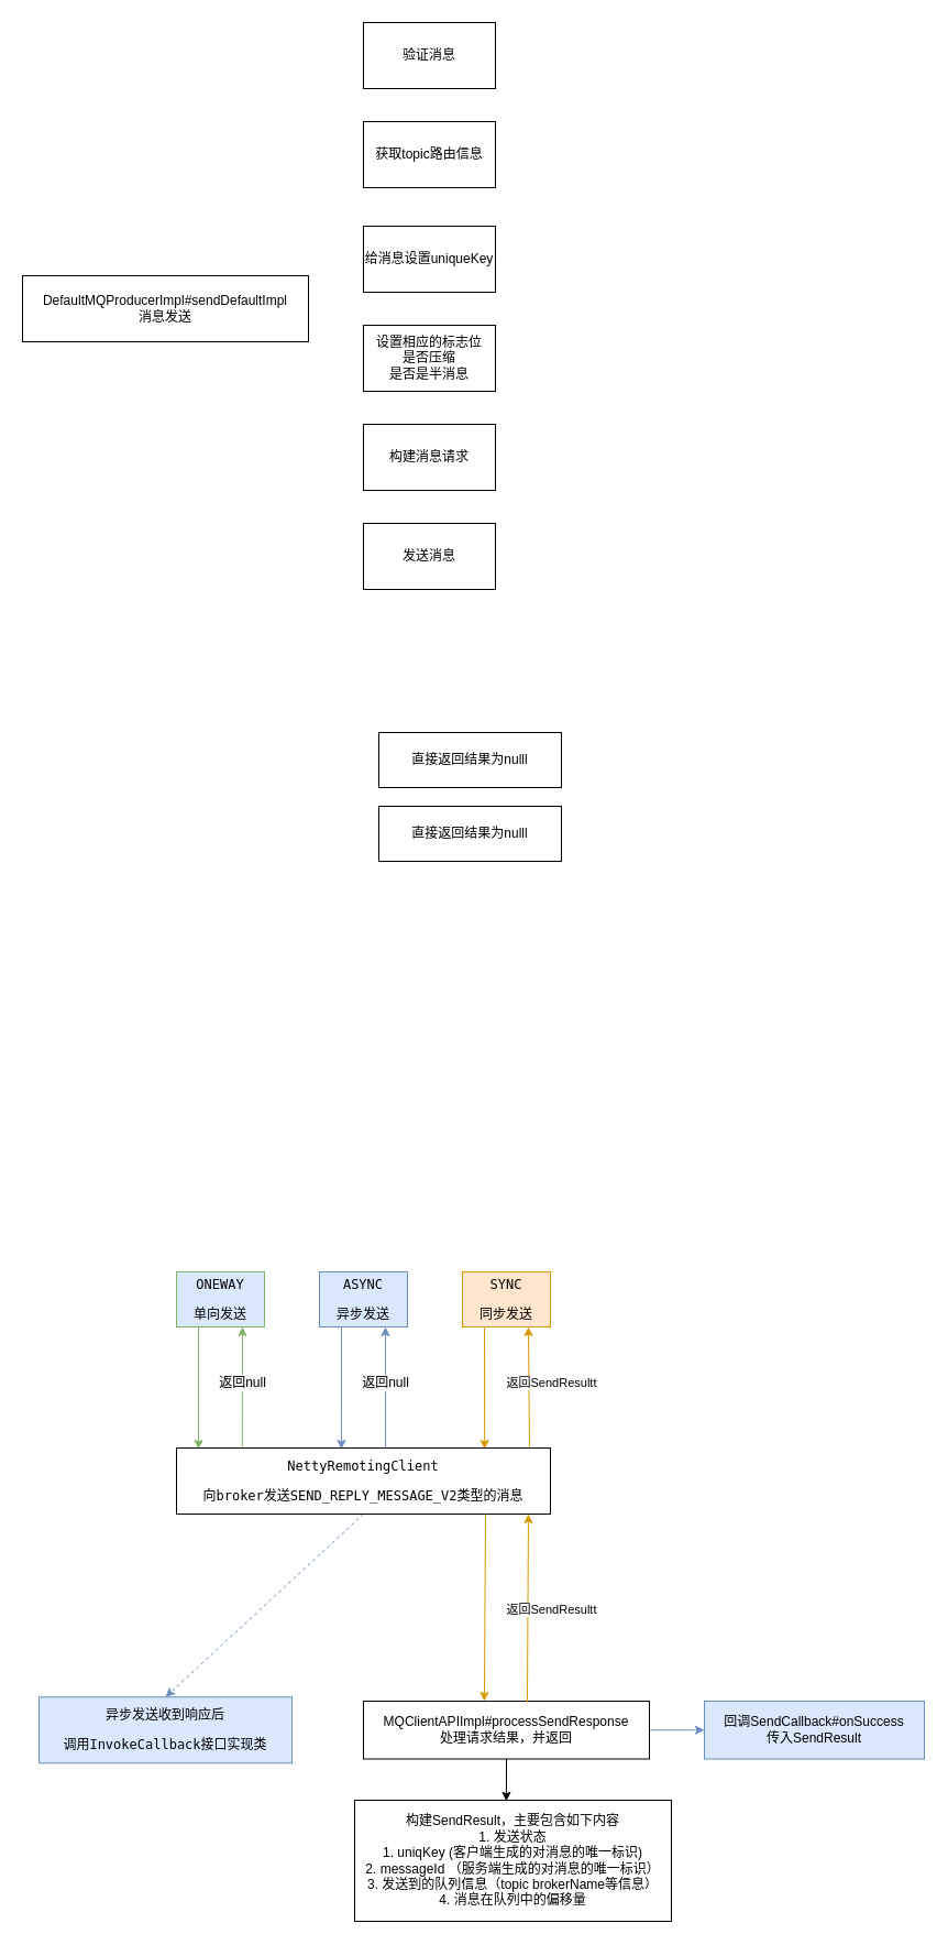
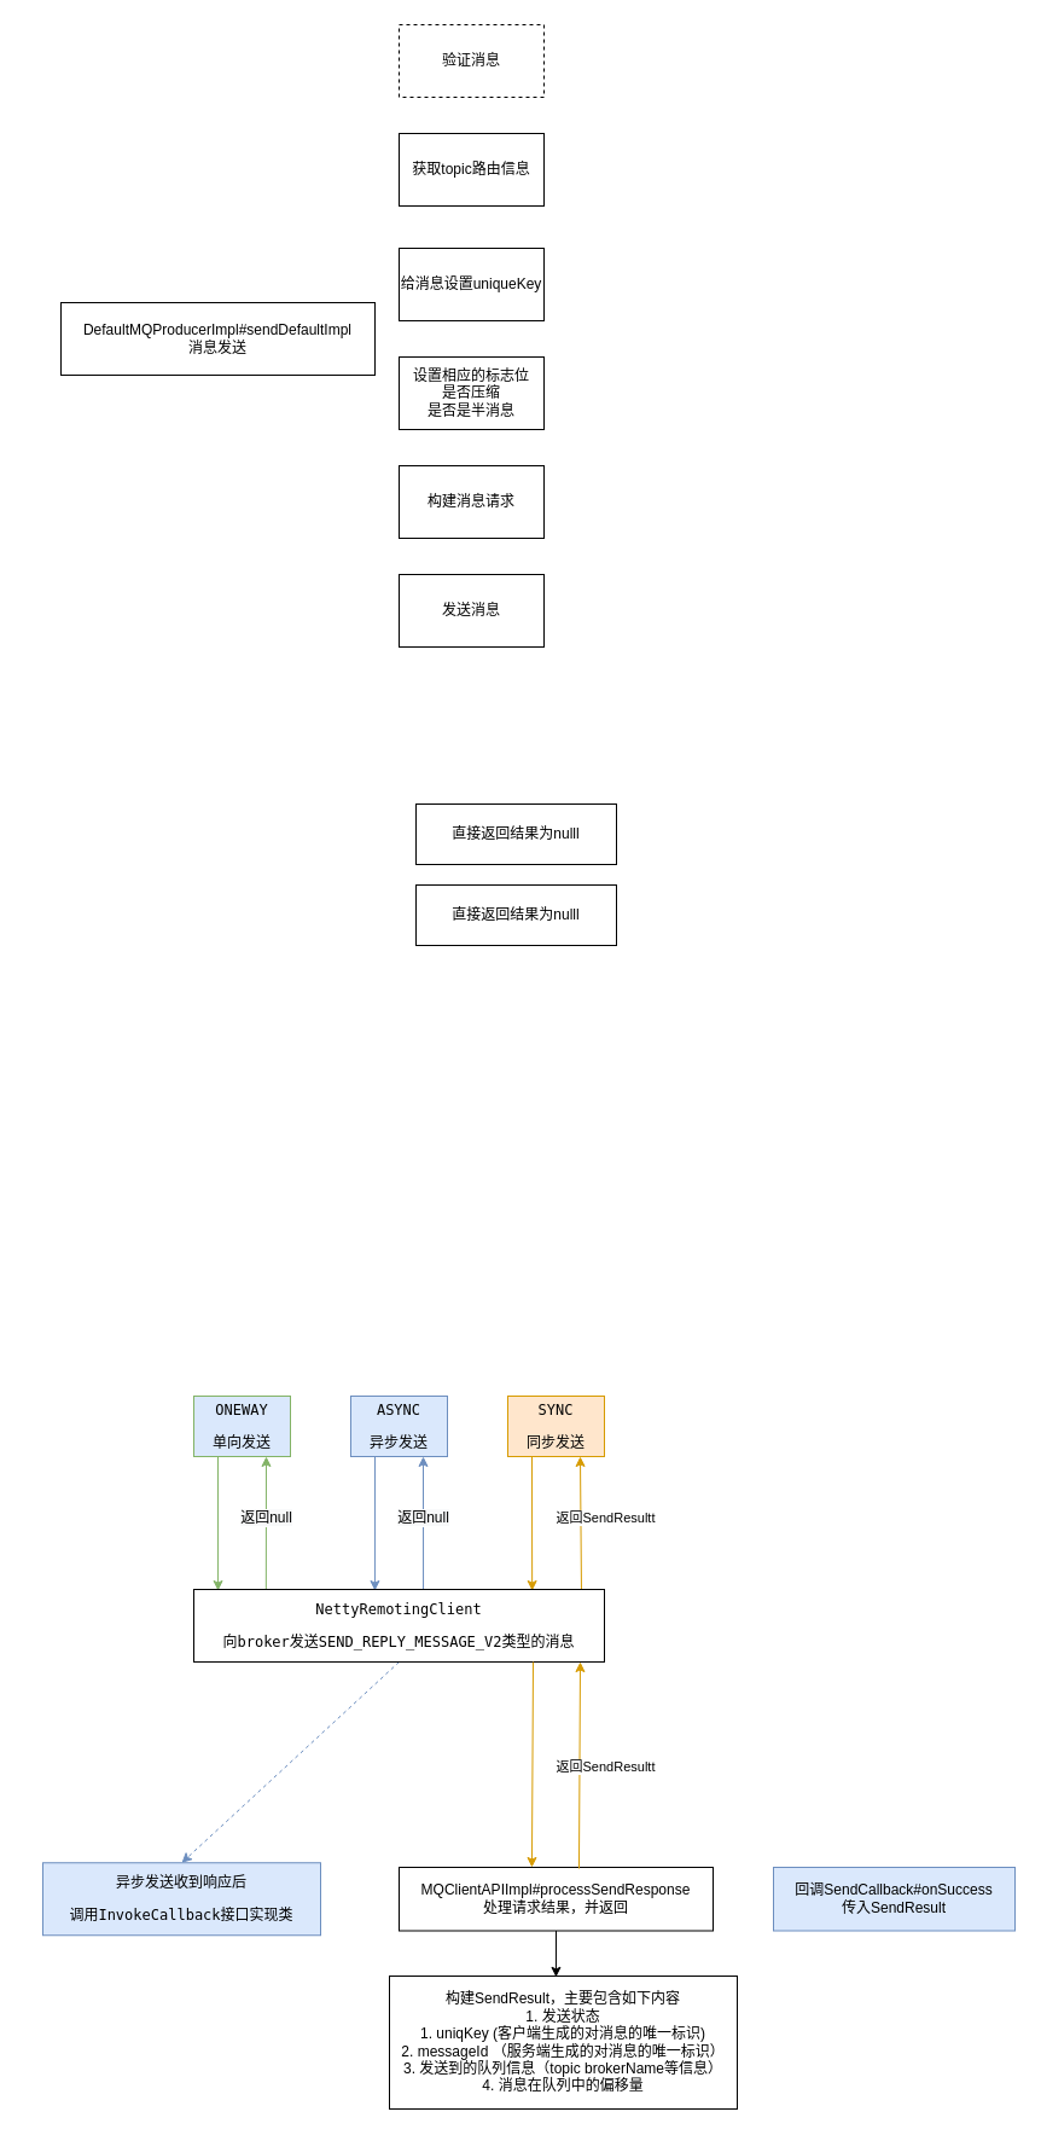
  <mxCell id="0" />
  <mxCell id="1" parent="0" />
- <mxCell id="2" value="DefaultMQProducerImpl#sendDefaultImpl&lt;br&gt;消息发送" style="rounded=0;whiteSpace=wrap;html=1;fillColor=default;strokeColor=default;fontColor=default;" parent="1" vertex="1"><mxGeometry x="20" y="250" width="260" height="60" as="geometry" /></mxCell>
- <mxCell id="3" value="验证消息" style="rounded=0;whiteSpace=wrap;html=1;fontColor=default;strokeColor=default;fillColor=default;" parent="1" vertex="1"><mxGeometry x="330" y="20" width="120" height="60" as="geometry" /></mxCell>
+ <mxCell id="2" value="DefaultMQProducerImpl#sendDefaultImpl&lt;br&gt;消息发送" style="rounded=0;whiteSpace=wrap;html=1;fillColor=default;strokeColor=default;fontColor=default;" parent="1" vertex="1"><mxGeometry x="50" y="250" width="260" height="60" as="geometry" /></mxCell>
+ <mxCell id="3" value="验证消息" style="rounded=0;whiteSpace=wrap;html=1;fontColor=default;strokeColor=default;fillColor=default;dashed=1;" parent="1" vertex="1"><mxGeometry x="330" y="20" width="120" height="60" as="geometry" /></mxCell>
  <mxCell id="4" value="获取topic路由信息" style="rounded=0;whiteSpace=wrap;html=1;fontColor=default;strokeColor=default;fillColor=default;" parent="1" vertex="1"><mxGeometry x="330" y="110" width="120" height="60" as="geometry" /></mxCell>
  <mxCell id="5" value="给消息设置uniqueKey" style="rounded=0;whiteSpace=wrap;html=1;fontColor=default;strokeColor=default;fillColor=default;" parent="1" vertex="1"><mxGeometry x="330" y="205" width="120" height="60" as="geometry" /></mxCell>
  <mxCell id="6" value="设置相应的标志位&lt;br&gt;是否压缩&lt;br&gt;是否是半消息" style="rounded=0;whiteSpace=wrap;html=1;fontColor=default;strokeColor=default;fillColor=default;" vertex="1" parent="1"><mxGeometry x="330" y="295" width="120" height="60" as="geometry" /></mxCell>
  <mxCell id="7" value="构建消息请求" style="rounded=0;whiteSpace=wrap;html=1;fontColor=default;strokeColor=default;fillColor=default;" vertex="1" parent="1"><mxGeometry x="330" y="385" width="120" height="60" as="geometry" /></mxCell>
  <mxCell id="8" value="发送消息" style="rounded=0;whiteSpace=wrap;html=1;" vertex="1" parent="1"><mxGeometry x="330" y="475" width="120" height="60" as="geometry" /></mxCell>
  <mxCell id="9" style="edgeStyle=none;rounded=0;orthogonalLoop=1;jettySize=auto;html=1;exitX=0.25;exitY=1;exitDx=0;exitDy=0;entryX=0.441;entryY=0.017;entryDx=0;entryDy=0;entryPerimeter=0;fillColor=#dae8fc;strokeColor=#6c8ebf;" edge="1" parent="1" source="12" target="27"><mxGeometry relative="1" as="geometry" /></mxCell>
  <mxCell id="10" style="edgeStyle=none;rounded=0;orthogonalLoop=1;jettySize=auto;html=1;exitX=0.75;exitY=1;exitDx=0;exitDy=0;entryX=0.559;entryY=0;entryDx=0;entryDy=0;entryPerimeter=0;startArrow=classic;startFill=1;endArrow=none;endFill=0;fillColor=#dae8fc;strokeColor=#6c8ebf;" edge="1" parent="1" source="12" target="27"><mxGeometry relative="1" as="geometry" /></mxCell>
  <mxCell id="11" value="&lt;span style=&quot;font-size: 12px ; background-color: rgb(248 , 249 , 250)&quot;&gt;返回null&lt;/span&gt;" style="edgeLabel;html=1;align=center;verticalAlign=middle;resizable=0;points=[];" vertex="1" connectable="0" parent="10"><mxGeometry y="-1" relative="1" as="geometry"><mxPoint y="-5" as="offset" /></mxGeometry></mxCell>
  <mxCell id="12" value="&lt;pre&gt;ASYNC&lt;/pre&gt;&lt;pre&gt;异步发送&lt;/pre&gt;" style="rounded=0;whiteSpace=wrap;html=1;fillColor=#dae8fc;strokeColor=#6c8ebf;" vertex="1" parent="1"><mxGeometry x="290" y="1155" width="80" height="50" as="geometry" /></mxCell>
  <mxCell id="13" style="edgeStyle=none;rounded=0;orthogonalLoop=1;jettySize=auto;html=1;exitX=0.25;exitY=1;exitDx=0;exitDy=0;entryX=0.059;entryY=0.017;entryDx=0;entryDy=0;entryPerimeter=0;fillColor=#d5e8d4;strokeColor=#82b366;" edge="1" parent="1" source="16" target="27"><mxGeometry relative="1" as="geometry" /></mxCell>
  <mxCell id="14" style="edgeStyle=none;rounded=0;orthogonalLoop=1;jettySize=auto;html=1;exitX=0.75;exitY=1;exitDx=0;exitDy=0;entryX=0.176;entryY=0.017;entryDx=0;entryDy=0;entryPerimeter=0;startArrow=classic;startFill=1;endArrow=none;endFill=0;fillColor=#d5e8d4;strokeColor=#82b366;" edge="1" parent="1" source="16" target="27"><mxGeometry relative="1" as="geometry" /></mxCell>
  <mxCell id="15" value="&lt;span style=&quot;font-size: 12px ; background-color: rgb(248 , 249 , 250)&quot;&gt;返回null&lt;/span&gt;" style="edgeLabel;html=1;align=center;verticalAlign=middle;resizable=0;points=[];" vertex="1" connectable="0" parent="14"><mxGeometry x="-0.081" relative="1" as="geometry"><mxPoint as="offset" /></mxGeometry></mxCell>
  <mxCell id="16" value="&lt;pre&gt;&lt;pre&gt;ONEWAY&lt;/pre&gt;&lt;pre&gt;单向发送&lt;/pre&gt;&lt;/pre&gt;" style="rounded=0;whiteSpace=wrap;html=1;fillColor=#dae8fc;strokeColor=#82b366;" vertex="1" parent="1"><mxGeometry x="160" y="1155" width="80" height="50" as="geometry" /></mxCell>
  <mxCell id="17" style="edgeStyle=none;rounded=0;orthogonalLoop=1;jettySize=auto;html=1;exitX=0.25;exitY=1;exitDx=0;exitDy=0;entryX=0.824;entryY=0.017;entryDx=0;entryDy=0;entryPerimeter=0;fillColor=#ffe6cc;strokeColor=#d79b00;" edge="1" parent="1" source="20" target="27"><mxGeometry relative="1" as="geometry" /></mxCell>
  <mxCell id="18" style="edgeStyle=none;rounded=0;orthogonalLoop=1;jettySize=auto;html=1;exitX=0.75;exitY=1;exitDx=0;exitDy=0;entryX=0.944;entryY=0;entryDx=0;entryDy=0;entryPerimeter=0;startArrow=classic;startFill=1;endArrow=none;endFill=0;fillColor=#ffe6cc;strokeColor=#d79b00;" edge="1" parent="1" source="20" target="27"><mxGeometry relative="1" as="geometry" /></mxCell>
  <mxCell id="19" value="返回SendResultt" style="edgeLabel;html=1;align=center;verticalAlign=middle;resizable=0;points=[];" vertex="1" connectable="0" parent="18"><mxGeometry x="-0.0" y="-1" relative="1" as="geometry"><mxPoint x="21" y="-5" as="offset" /></mxGeometry></mxCell>
  <mxCell id="20" value="&lt;pre&gt;&lt;pre&gt;&lt;pre&gt;SYNC&lt;/pre&gt;&lt;pre&gt;同步发送&lt;/pre&gt;&lt;/pre&gt;&lt;/pre&gt;" style="rounded=0;whiteSpace=wrap;html=1;fillColor=#ffe6cc;strokeColor=#d79b00;" vertex="1" parent="1"><mxGeometry x="420" y="1155" width="80" height="50" as="geometry" /></mxCell>
  <mxCell id="21" value="直接返回结果为nulll" style="rounded=0;whiteSpace=wrap;html=1;" vertex="1" parent="1"><mxGeometry x="344" y="665" width="166" height="50" as="geometry" /></mxCell>
  <mxCell id="22" value="直接返回结果为nulll" style="rounded=0;whiteSpace=wrap;html=1;" vertex="1" parent="1"><mxGeometry x="344" y="732" width="166" height="50" as="geometry" /></mxCell>
- <mxCell id="23" style="edgeStyle=none;rounded=0;orthogonalLoop=1;jettySize=auto;html=1;exitX=1;exitY=0.5;exitDx=0;exitDy=0;entryX=0;entryY=0.5;entryDx=0;entryDy=0;startArrow=none;startFill=0;endArrow=classic;endFill=1;fillColor=#dae8fc;strokeColor=#6c8ebf;" edge="1" parent="1" source="25" target="32"><mxGeometry relative="1" as="geometry" /></mxCell>
  <mxCell id="24" style="edgeStyle=none;rounded=0;orthogonalLoop=1;jettySize=auto;html=1;exitX=0.5;exitY=1;exitDx=0;exitDy=0;entryX=0.479;entryY=0.007;entryDx=0;entryDy=0;entryPerimeter=0;startArrow=none;startFill=0;endArrow=classic;endFill=1;" edge="1" parent="1" source="25" target="33"><mxGeometry relative="1" as="geometry" /></mxCell>
  <mxCell id="25" value="MQClientAPIImpl#processSendResponse&lt;br&gt;处理请求结果，并返回" style="rounded=0;whiteSpace=wrap;html=1;" vertex="1" parent="1"><mxGeometry x="330" y="1545" width="260" height="52.5" as="geometry" /></mxCell>
  <mxCell id="26" style="edgeStyle=none;rounded=0;orthogonalLoop=1;jettySize=auto;html=1;exitX=0.5;exitY=1;exitDx=0;exitDy=0;entryX=0.5;entryY=0;entryDx=0;entryDy=0;startArrow=none;startFill=0;endArrow=classic;endFill=1;fillColor=#dae8fc;strokeColor=#6c8ebf;dashed=1;" edge="1" parent="1" source="27" target="28"><mxGeometry relative="1" as="geometry" /></mxCell>
  <mxCell id="27" value="&lt;pre&gt;NettyRemotingClient&lt;/pre&gt;&lt;pre&gt;向broker发送SEND_REPLY_MESSAGE_V2类型的消息&lt;/pre&gt;" style="rounded=0;whiteSpace=wrap;html=1;" vertex="1" parent="1"><mxGeometry x="160" y="1315" width="340" height="60" as="geometry" /></mxCell>
  <mxCell id="28" value="&lt;pre&gt;异步发送收到响应后&lt;/pre&gt;&lt;pre&gt;调用InvokeCallback接口实现类&lt;/pre&gt;" style="rounded=0;whiteSpace=wrap;html=1;fillColor=#dae8fc;strokeColor=#6c8ebf;" vertex="1" parent="1"><mxGeometry x="35" y="1541.25" width="230" height="60" as="geometry" /></mxCell>
  <mxCell id="29" style="edgeStyle=none;rounded=0;orthogonalLoop=1;jettySize=auto;html=1;exitX=0.25;exitY=1;exitDx=0;exitDy=0;entryX=0.419;entryY=0;entryDx=0;entryDy=0;entryPerimeter=0;fillColor=#ffe6cc;strokeColor=#d79b00;" edge="1" parent="1"><mxGeometry relative="1" as="geometry"><mxPoint x="441" y="1375" as="sourcePoint" /><mxPoint x="439.94" y="1545" as="targetPoint" /></mxGeometry></mxCell>
  <mxCell id="30" style="edgeStyle=none;rounded=0;orthogonalLoop=1;jettySize=auto;html=1;exitX=0.75;exitY=1;exitDx=0;exitDy=0;entryX=0.573;entryY=0.019;entryDx=0;entryDy=0;entryPerimeter=0;startArrow=classic;startFill=1;endArrow=none;endFill=0;fillColor=#ffe6cc;strokeColor=#d79b00;" edge="1" parent="1" target="25"><mxGeometry relative="1" as="geometry"><mxPoint x="480" y="1375" as="sourcePoint" /><mxPoint x="480.96" y="1485" as="targetPoint" /></mxGeometry></mxCell>
  <mxCell id="31" value="返回SendResultt" style="edgeLabel;html=1;align=center;verticalAlign=middle;resizable=0;points=[];" vertex="1" connectable="0" parent="30"><mxGeometry x="0.018" y="-1" relative="1" as="geometry"><mxPoint x="22" as="offset" /></mxGeometry></mxCell>
  <mxCell id="32" value="回调SendCallback#onSuccess&lt;br&gt;传入SendResult" style="rounded=0;whiteSpace=wrap;html=1;fillColor=#dae8fc;strokeColor=#6c8ebf;" vertex="1" parent="1"><mxGeometry x="640" y="1545" width="200" height="52.5" as="geometry" /></mxCell>
  <mxCell id="33" value="构建SendResult，主要包含如下内容&lt;br&gt;1. 发送状态&lt;br&gt;1. uniqKey (客户端生成的对消息的唯一标识)&lt;br&gt;2. messageId （服务端生成的对消息的唯一标识）&lt;br&gt;3. 发送到的队列信息（topic brokerName等信息）&lt;br&gt;4. 消息在队列中的偏移量" style="rounded=0;whiteSpace=wrap;html=1;" vertex="1" parent="1"><mxGeometry x="322" y="1635" width="288" height="110" as="geometry" /></mxCell>
